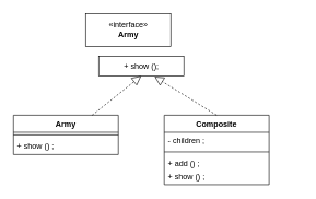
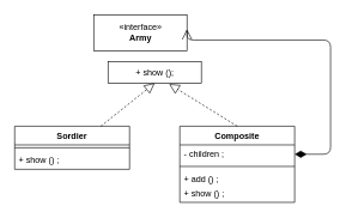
  <mxCell id="0" />
  <mxCell id="1" parent="0" />
  <mxCell id="2" value="Composite" style="swimlane;fontStyle=1;align=center;verticalAlign=top;childLayout=stackLayout;horizontal=1;startSize=26;horizontalStack=0;resizeParent=1;resizeParentMax=0;resizeLast=0;collapsible=1;marginBottom=0;" vertex="1" parent="1"><mxGeometry x="250" y="175" width="160" height="106" as="geometry" /></mxCell>
  <mxCell id="3" value="- children ;" style="text;strokeColor=none;fillColor=none;align=left;verticalAlign=top;spacingLeft=4;spacingRight=4;overflow=hidden;rotatable=0;points=[[0,0.5],[1,0.5]];portConstraint=eastwest;" vertex="1" parent="2"><mxGeometry y="26" width="160" height="26" as="geometry" /></mxCell>
  <mxCell id="4" value="" style="line;strokeWidth=1;fillColor=none;align=left;verticalAlign=middle;spacingTop=-1;spacingLeft=3;spacingRight=3;rotatable=0;labelPosition=right;points=[];portConstraint=eastwest;" vertex="1" parent="2"><mxGeometry y="52" width="160" height="8" as="geometry" /></mxCell>
  <mxCell id="5" value="+ add () ;" style="text;strokeColor=none;fillColor=none;align=left;verticalAlign=top;spacingLeft=4;spacingRight=4;overflow=hidden;rotatable=0;points=[[0,0.5],[1,0.5]];portConstraint=eastwest;fontStyle=0" vertex="1" parent="2"><mxGeometry y="60" width="160" height="20" as="geometry" /></mxCell>
  <mxCell id="6" value="+ show () ;" style="text;strokeColor=none;fillColor=none;align=left;verticalAlign=top;spacingLeft=4;spacingRight=4;overflow=hidden;rotatable=0;points=[[0,0.5],[1,0.5]];portConstraint=eastwest;fontStyle=0" vertex="1" parent="2"><mxGeometry y="80" width="160" height="26" as="geometry" /></mxCell>
- <mxCell id="7" value="Army" style="swimlane;fontStyle=1;align=center;verticalAlign=top;childLayout=stackLayout;horizontal=1;startSize=26;horizontalStack=0;resizeParent=1;resizeParentMax=0;resizeLast=0;collapsible=1;marginBottom=0;" vertex="1" parent="1"><mxGeometry x="20" y="175" width="160" height="60" as="geometry" /></mxCell>
+ <mxCell id="7" value="Sordier" style="swimlane;fontStyle=1;align=center;verticalAlign=top;childLayout=stackLayout;horizontal=1;startSize=26;horizontalStack=0;resizeParent=1;resizeParentMax=0;resizeLast=0;collapsible=1;marginBottom=0;" vertex="1" parent="1"><mxGeometry x="20" y="175" width="160" height="60" as="geometry" /></mxCell>
  <mxCell id="8" value="" style="line;strokeWidth=1;fillColor=none;align=left;verticalAlign=middle;spacingTop=-1;spacingLeft=3;spacingRight=3;rotatable=0;labelPosition=right;points=[];portConstraint=eastwest;" vertex="1" parent="7"><mxGeometry y="26" width="160" height="8" as="geometry" /></mxCell>
  <mxCell id="9" value="+ show () ;" style="text;strokeColor=none;fillColor=none;align=left;verticalAlign=top;spacingLeft=4;spacingRight=4;overflow=hidden;rotatable=0;points=[[0,0.5],[1,0.5]];portConstraint=eastwest;" vertex="1" parent="7"><mxGeometry y="34" width="160" height="26" as="geometry" /></mxCell>
  <mxCell id="10" value="«interface»&lt;br&gt;&lt;b&gt;Army&lt;/b&gt;" style="html=1;" vertex="1" parent="1"><mxGeometry x="130" y="20" width="130" height="50" as="geometry" /></mxCell>
  <mxCell id="11" value="+ show ();" style="html=1;" vertex="1" parent="1"><mxGeometry x="150" y="85" width="130" height="30" as="geometry" /></mxCell>
  <mxCell id="12" value="" style="endArrow=block;dashed=1;endFill=0;endSize=12;html=1;entryX=0.655;entryY=1.04;entryDx=0;entryDy=0;entryPerimeter=0;exitX=0.5;exitY=0;exitDx=0;exitDy=0;" edge="1" parent="1" source="2" target="11"><mxGeometry width="160" relative="1" as="geometry"><mxPoint x="110" y="185" as="sourcePoint" /><mxPoint x="217.2" y="130.19" as="targetPoint" /></mxGeometry></mxCell>
  <mxCell id="13" value="" style="endArrow=block;dashed=1;endFill=0;endSize=12;html=1;entryX=0.5;entryY=1;entryDx=0;entryDy=0;exitX=0.75;exitY=0;exitDx=0;exitDy=0;" edge="1" parent="1" source="7" target="11"><mxGeometry width="160" relative="1" as="geometry"><mxPoint x="120" y="195" as="sourcePoint" /><mxPoint x="227.2" y="140.19" as="targetPoint" /></mxGeometry></mxCell>
+ <mxCell id="14" value="1" style="endArrow=open;html=1;endSize=12;startArrow=diamondThin;startSize=14;startFill=1;edgeStyle=orthogonalEdgeStyle;align=left;verticalAlign=bottom;exitX=1;exitY=0.5;exitDx=0;exitDy=0;entryX=1;entryY=0.4;entryDx=0;entryDy=0;entryPerimeter=0;textOpacity=0;" edge="1" parent="1" source="3" target="10"><mxGeometry x="-1" y="3" relative="1" as="geometry"><mxPoint x="380" y="55" as="sourcePoint" /><mxPoint x="290" y="55" as="targetPoint" /><Array as="points"><mxPoint x="460" y="214" /><mxPoint x="460" y="55" /></Array></mxGeometry></mxCell>
